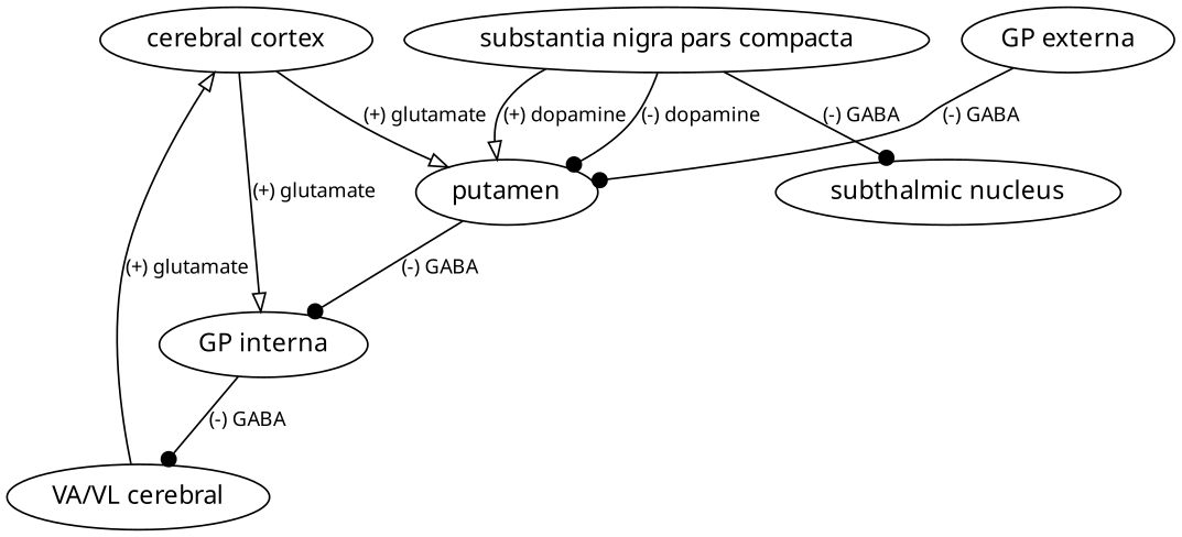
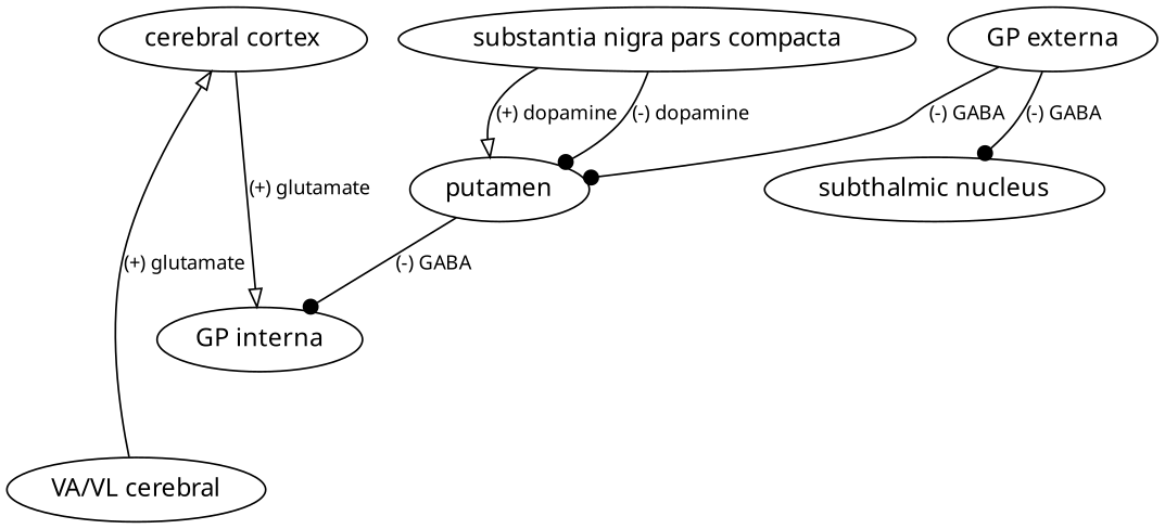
  digraph {
    node [fontname="sans-serif"]
    edge [arrowhead=dot fontname="sans-serif" fontsize=11.0]
    n1 [label="cerebral cortex"]
    n2 [label=putamen]
    n3 [label="GP interna"]
    n4 [label="VA/VL cerebral"]
    n5 [label="GP externa"]
    n6 [label="subthalmic nucleus"]
    n7 [label="substantia nigra pars compacta"]
-   n1 -> n2 [arrowhead=o label="(+) glutamate"]
    n1 -> n3 [arrowhead=o label="(+) glutamate"]
    n2 -> n3 [label="(-) GABA"]
-   n3 -> n4 [label="(-) GABA"]
    n4 -> n1 [arrowhead=o label="(+) glutamate"]
    n5 -> n2 [label="(-) GABA"]
-   n7 -> n6 [label="(-) GABA"]
+   n5 -> n6 [label="(-) GABA"]
    n7 -> n2 [arrowhead=o label="(+) dopamine"]
    n7 -> n2 [label="(-) dopamine"]
  }
